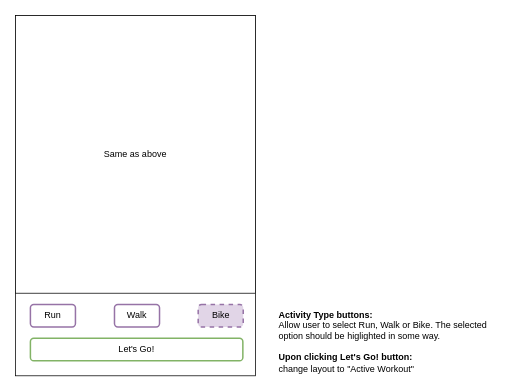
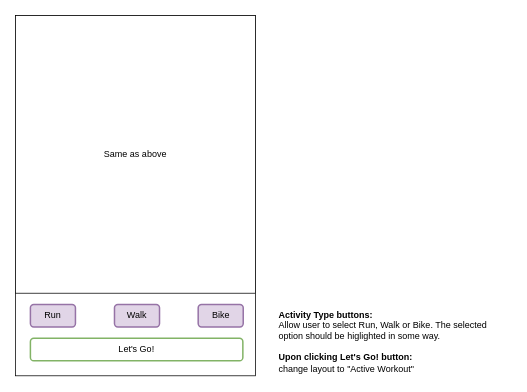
  <mxCell id="0" />
  <mxCell id="1" parent="0" />
  <mxCell id="2" value="" style="rounded=0;whiteSpace=wrap;html=1;" parent="1" vertex="1"><mxGeometry x="20" y="20" width="320" height="480" as="geometry" /></mxCell>
  <mxCell id="3" value="Same as above&lt;br&gt;" style="rounded=0;whiteSpace=wrap;html=1;spacingLeft=10;spacingRight=10;" parent="1" vertex="1"><mxGeometry x="20" y="20" width="320" height="370" as="geometry" /></mxCell>
- <mxCell id="4" value="Run" style="rounded=1;whiteSpace=wrap;html=1;strokeWidth=2;perimeterSpacing=0;fillColor=#ffffff;strokeColor=#9673a6;" parent="1" vertex="1"><mxGeometry x="40" y="405" width="60" height="30" as="geometry" /></mxCell>
- <mxCell id="5" value="Walk" style="rounded=1;whiteSpace=wrap;html=1;strokeWidth=2;perimeterSpacing=0;fillColor=#ffffff;strokeColor=#9673a6;" parent="1" vertex="1"><mxGeometry x="152" y="405" width="60" height="30" as="geometry" /></mxCell>
- <mxCell id="6" value="Bike" style="rounded=1;whiteSpace=wrap;html=1;strokeWidth=2;perimeterSpacing=0;fillColor=#e1d5e7;strokeColor=#9673a6;dashed=1;" parent="1" vertex="1"><mxGeometry x="263.5" y="405" width="60" height="30" as="geometry" /></mxCell>
+ <mxCell id="4" value="Run" style="rounded=1;whiteSpace=wrap;html=1;strokeWidth=2;perimeterSpacing=0;fillColor=#e1d5e7;strokeColor=#9673a6;" parent="1" vertex="1"><mxGeometry x="40" y="405" width="60" height="30" as="geometry" /></mxCell>
+ <mxCell id="5" value="Walk" style="rounded=1;whiteSpace=wrap;html=1;strokeWidth=2;perimeterSpacing=0;fillColor=#e1d5e7;strokeColor=#9673a6;" parent="1" vertex="1"><mxGeometry x="152" y="405" width="60" height="30" as="geometry" /></mxCell>
+ <mxCell id="6" value="Bike" style="rounded=1;whiteSpace=wrap;html=1;strokeWidth=2;perimeterSpacing=0;fillColor=#e1d5e7;strokeColor=#9673a6;" parent="1" vertex="1"><mxGeometry x="263.5" y="405" width="60" height="30" as="geometry" /></mxCell>
  <mxCell id="7" value="Let's Go!" style="rounded=1;whiteSpace=wrap;html=1;strokeWidth=2;perimeterSpacing=0;fillColor=#ffffff;strokeColor=#82b366;" parent="1" vertex="1"><mxGeometry x="40" y="450" width="283" height="30" as="geometry" /></mxCell>
  <mxCell id="8" value="&lt;div style=&quot;text-align: left&quot;&gt;&lt;br&gt;&lt;/div&gt;&lt;div style=&quot;text-align: left&quot;&gt;&lt;b&gt;Activity Type buttons:&lt;/b&gt;&lt;/div&gt;&lt;div style=&quot;text-align: left&quot;&gt;Allow user to select Run, Walk or Bike. The selected option should be higlighted in some way.&lt;/div&gt;&lt;div style=&quot;text-align: left&quot;&gt;&lt;br&gt;&lt;/div&gt;&lt;div style=&quot;text-align: left&quot;&gt;&lt;b&gt;Upon clicking Let's Go! button:&lt;/b&gt;&lt;/div&gt;&lt;div style=&quot;text-align: left&quot;&gt;change layout to &quot;Active Workout&quot;&lt;/div&gt;" style="text;html=1;strokeColor=none;fillColor=none;align=center;verticalAlign=bottom;whiteSpace=wrap;rounded=0;" parent="1" vertex="1"><mxGeometry x="370" y="230" width="310" height="270" as="geometry" /></mxCell>
